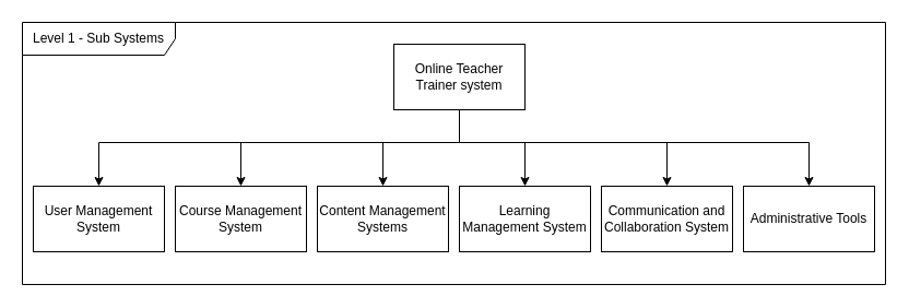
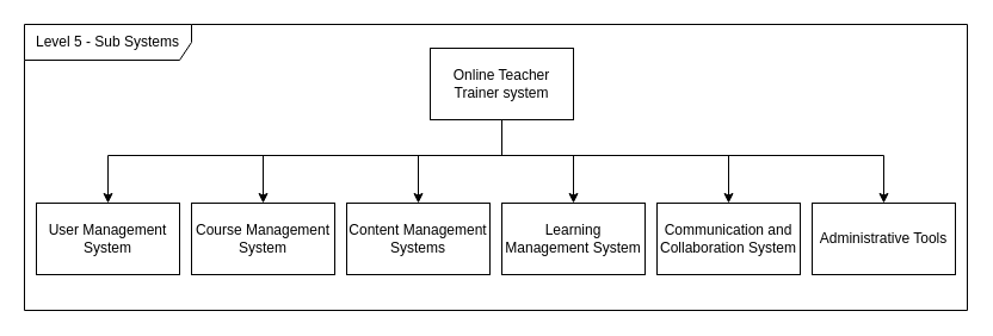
  <mxCell id="0" />
  <mxCell id="1" parent="0" />
  <mxCell id="2" style="edgeStyle=orthogonalEdgeStyle;rounded=0;orthogonalLoop=1;jettySize=auto;html=1;entryX=0.5;entryY=0;entryDx=0;entryDy=0;" edge="1" parent="1" source="8" target="9"><mxGeometry relative="1" as="geometry"><Array as="points"><mxPoint x="420" y="130" /><mxPoint x="90" y="130" /></Array></mxGeometry></mxCell>
  <mxCell id="3" style="edgeStyle=orthogonalEdgeStyle;rounded=0;orthogonalLoop=1;jettySize=auto;html=1;entryX=0.5;entryY=0;entryDx=0;entryDy=0;" edge="1" parent="1" source="8" target="10"><mxGeometry relative="1" as="geometry"><Array as="points"><mxPoint x="420" y="130" /><mxPoint x="220" y="130" /></Array></mxGeometry></mxCell>
  <mxCell id="4" style="edgeStyle=orthogonalEdgeStyle;rounded=0;orthogonalLoop=1;jettySize=auto;html=1;" edge="1" parent="1" source="8" target="13"><mxGeometry relative="1" as="geometry"><Array as="points"><mxPoint x="420" y="130" /><mxPoint x="350" y="130" /></Array></mxGeometry></mxCell>
  <mxCell id="5" style="edgeStyle=orthogonalEdgeStyle;rounded=0;orthogonalLoop=1;jettySize=auto;html=1;entryX=0.5;entryY=0;entryDx=0;entryDy=0;" edge="1" parent="1" source="8" target="11"><mxGeometry relative="1" as="geometry"><Array as="points"><mxPoint x="420" y="130" /><mxPoint x="480" y="130" /></Array></mxGeometry></mxCell>
  <mxCell id="6" style="edgeStyle=orthogonalEdgeStyle;rounded=0;orthogonalLoop=1;jettySize=auto;html=1;entryX=0.5;entryY=0;entryDx=0;entryDy=0;" edge="1" parent="1" source="8" target="14"><mxGeometry relative="1" as="geometry"><Array as="points"><mxPoint x="420" y="130" /><mxPoint x="610" y="130" /></Array></mxGeometry></mxCell>
  <mxCell id="7" style="edgeStyle=orthogonalEdgeStyle;rounded=0;orthogonalLoop=1;jettySize=auto;html=1;entryX=0.5;entryY=0;entryDx=0;entryDy=0;" edge="1" parent="1" source="8" target="12"><mxGeometry relative="1" as="geometry"><mxPoint x="740" y="160" as="targetPoint" /><Array as="points"><mxPoint x="420" y="130" /><mxPoint x="740" y="130" /></Array></mxGeometry></mxCell>
  <mxCell id="8" value="Online Teacher Trainer system" style="rounded=0;whiteSpace=wrap;html=1;" vertex="1" parent="1"><mxGeometry x="360" y="40" width="120" height="60" as="geometry" /></mxCell>
  <mxCell id="9" value="User Management System" style="rounded=0;whiteSpace=wrap;html=1;" vertex="1" parent="1"><mxGeometry x="30" y="170" width="120" height="60" as="geometry" /></mxCell>
  <mxCell id="10" value="Course Management System" style="rounded=0;whiteSpace=wrap;html=1;" vertex="1" parent="1"><mxGeometry x="160" y="170" width="120" height="60" as="geometry" /></mxCell>
  <mxCell id="11" value="Learning Management System" style="rounded=0;whiteSpace=wrap;html=1;" vertex="1" parent="1"><mxGeometry x="420" y="170" width="120" height="60" as="geometry" /></mxCell>
  <mxCell id="12" value="Administrative Tools" style="rounded=0;whiteSpace=wrap;html=1;" vertex="1" parent="1"><mxGeometry x="680" y="170" width="120" height="60" as="geometry" /></mxCell>
  <mxCell id="13" value="Content Management Systems" style="rounded=0;whiteSpace=wrap;html=1;" vertex="1" parent="1"><mxGeometry x="290" y="170" width="120" height="60" as="geometry" /></mxCell>
  <mxCell id="14" value="Communication and Collaboration System" style="rounded=0;whiteSpace=wrap;html=1;" vertex="1" parent="1"><mxGeometry x="550" y="170" width="120" height="60" as="geometry" /></mxCell>
- <mxCell id="15" value="Level 1 - Sub Systems" style="shape=umlFrame;whiteSpace=wrap;html=1;pointerEvents=0;width=140;height=30;" vertex="1" parent="1"><mxGeometry y="20" width="790" height="240" as="geometry" x="20" /></mxCell>
+ <mxCell id="15" value="Level 5 - Sub Systems" style="shape=umlFrame;whiteSpace=wrap;html=1;pointerEvents=0;width=140;height=30;" vertex="1" parent="1"><mxGeometry y="20" width="790" height="240" as="geometry" x="20" /></mxCell>
